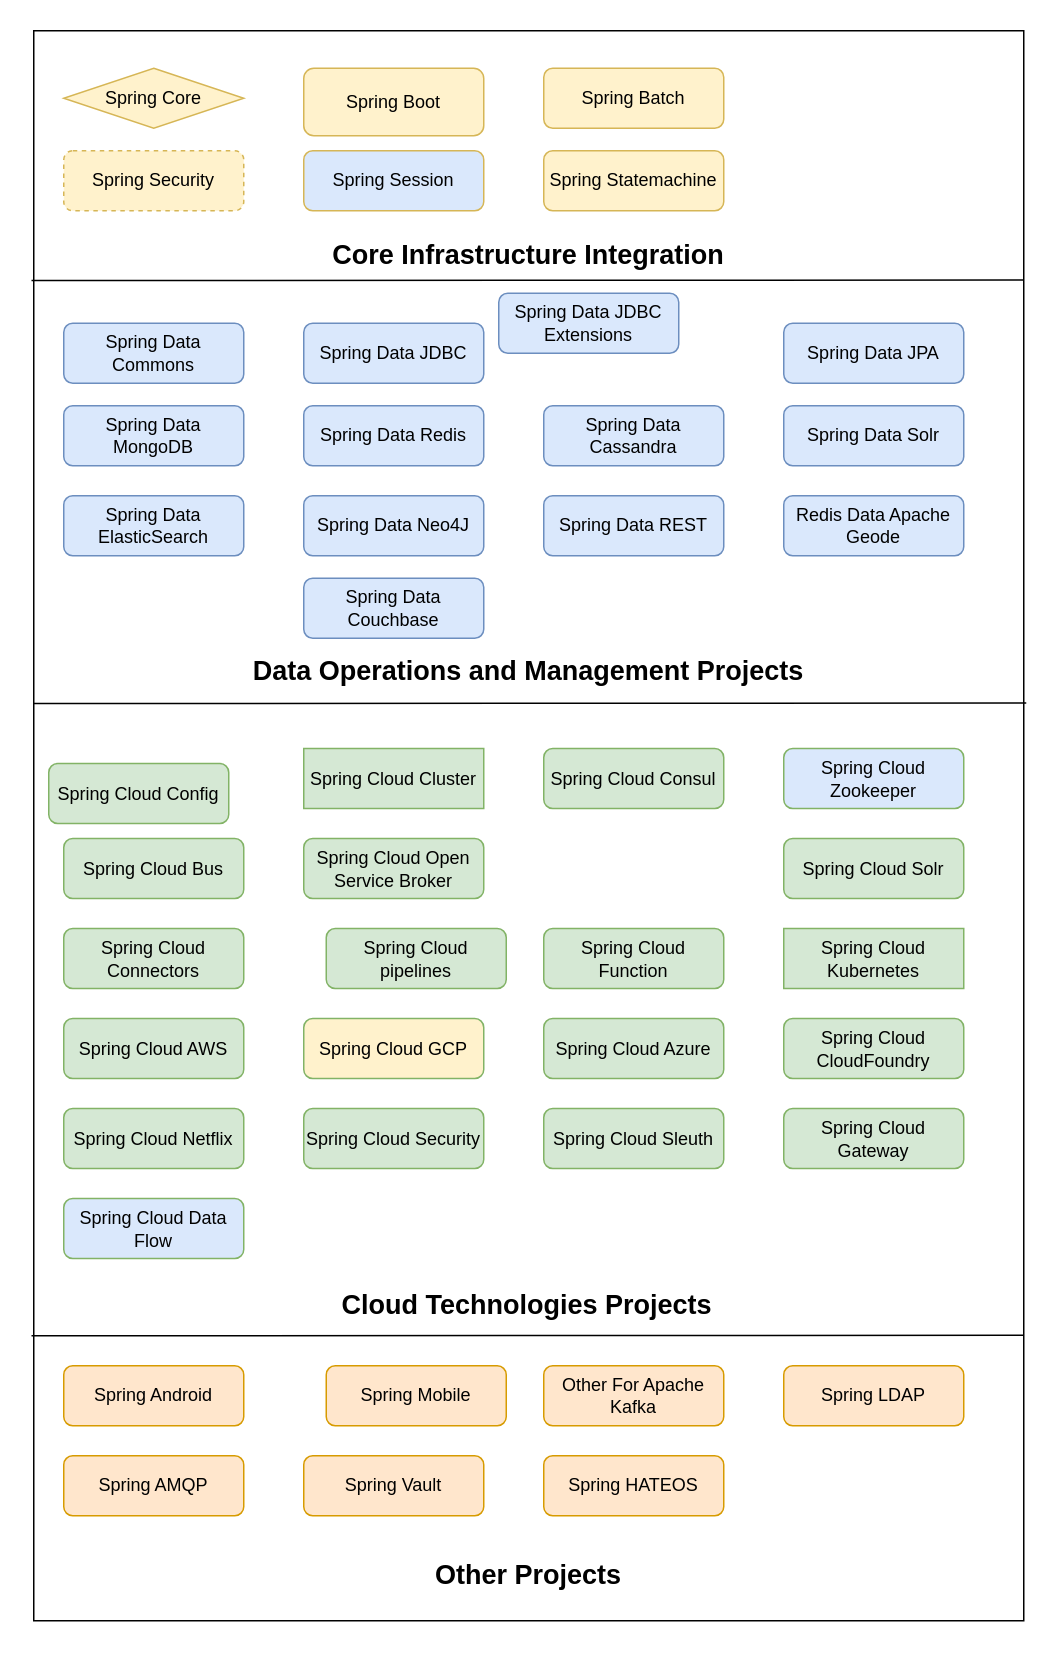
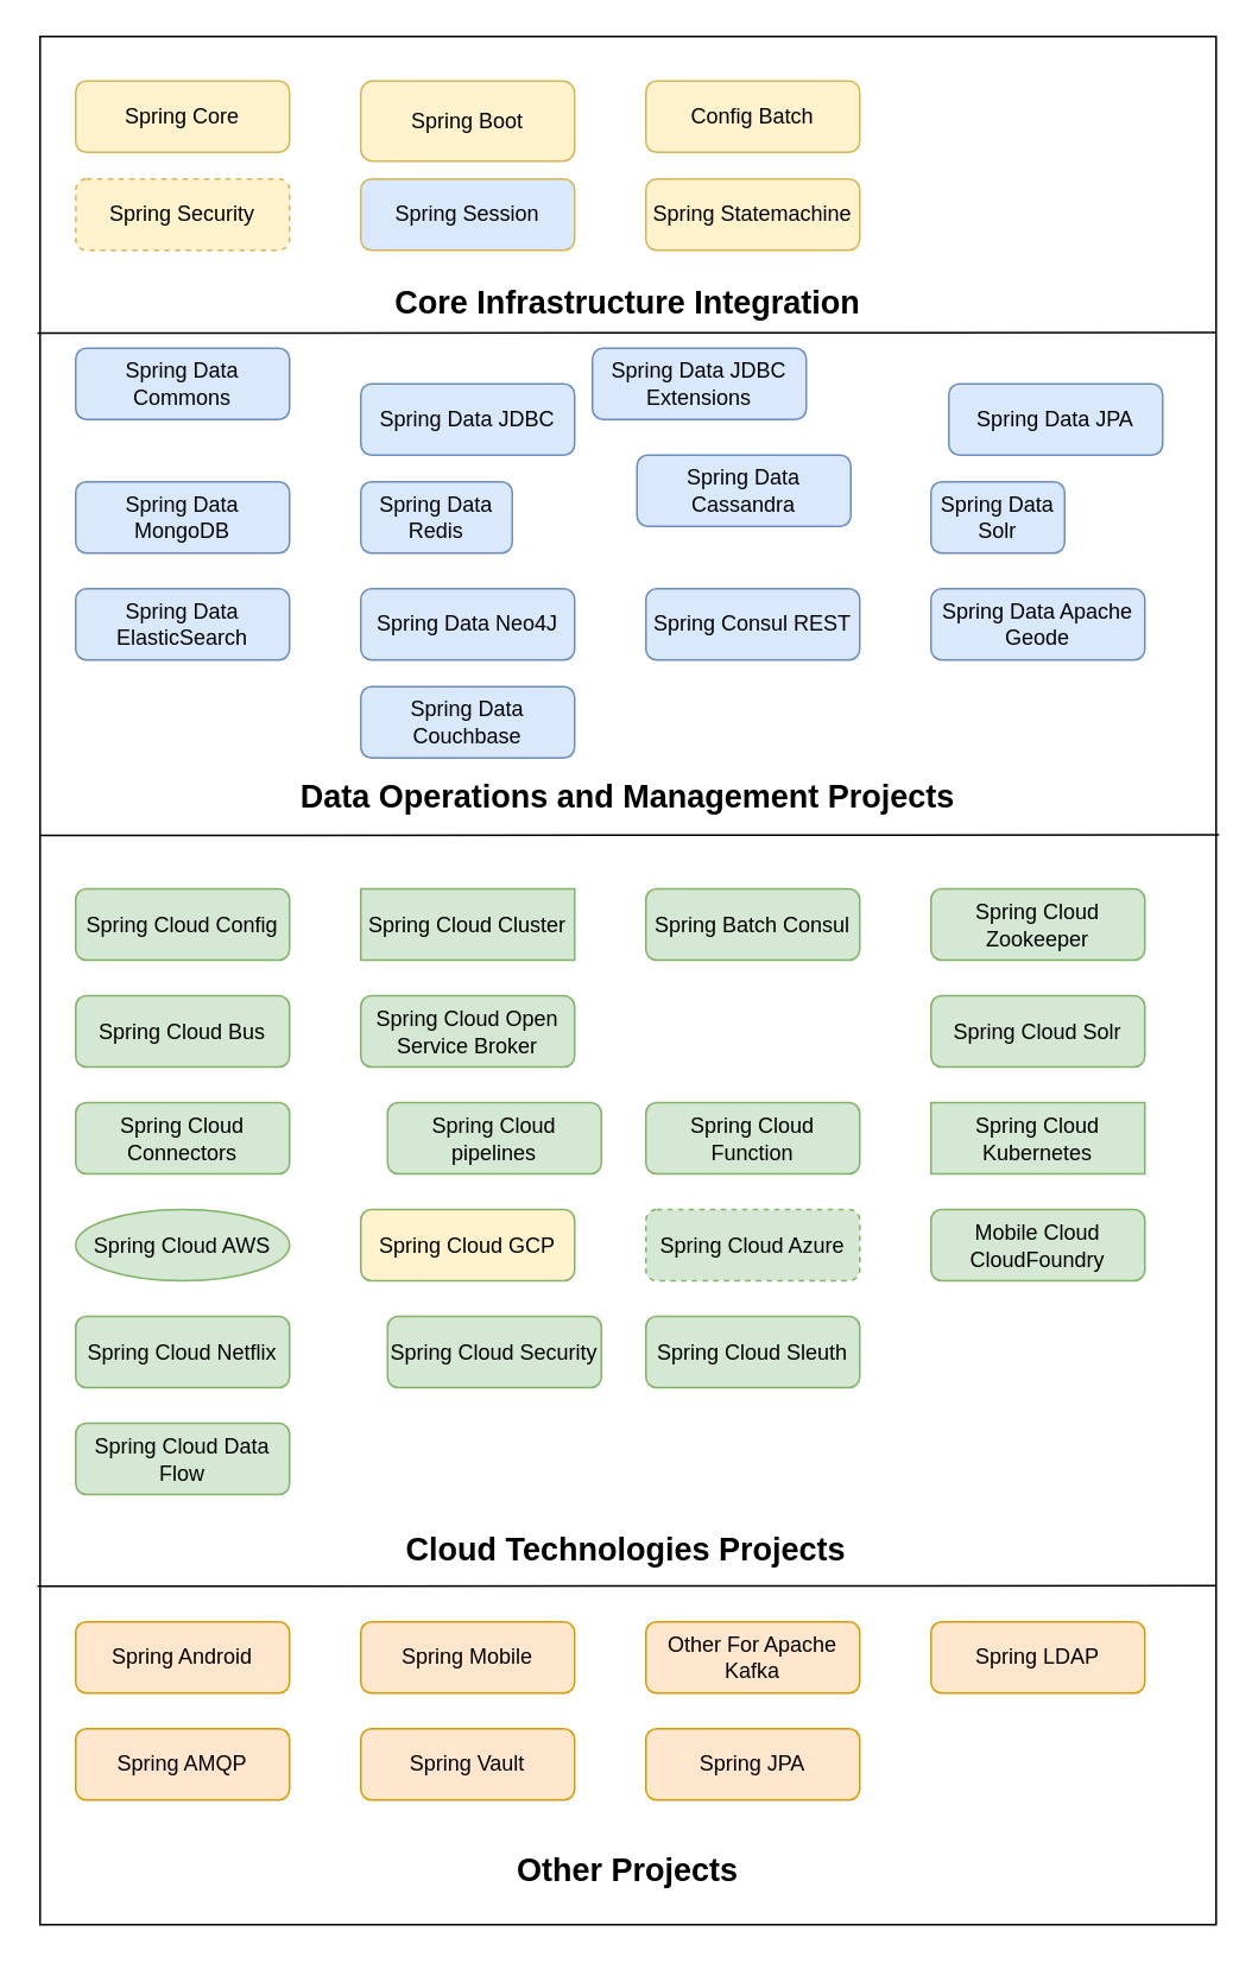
  <mxCell id="0" />
  <mxCell id="1" parent="0" />
  <mxCell id="2" value="" style="rounded=0;whiteSpace=wrap;html=1;fillColor=none;" vertex="1" parent="1"><mxGeometry x="22" y="20" width="660" height="1060" as="geometry" /></mxCell>
- <mxCell id="3" value="Spring Core&lt;br&gt;" style="rhombus;whiteSpace=wrap;html=1;fillColor=#fff2cc;strokeColor=#d6b656;" vertex="1" parent="1"><mxGeometry x="42" y="45" width="120" height="40" as="geometry" /></mxCell>
+ <mxCell id="3" value="Spring Core&lt;br&gt;" style="rounded=1;whiteSpace=wrap;html=1;fillColor=#fff2cc;strokeColor=#d6b656;" vertex="1" parent="1"><mxGeometry x="42" y="45" width="120" height="40" as="geometry" /></mxCell>
  <mxCell id="4" value="Spring Boot&lt;br&gt;" style="rounded=1;whiteSpace=wrap;html=1;fillColor=#fff2cc;strokeColor=#d6b656;" vertex="1" parent="1"><mxGeometry x="202" y="45" width="120" height="45" as="geometry" /></mxCell>
- <mxCell id="5" value="Spring Batch&lt;br&gt;" style="rounded=1;whiteSpace=wrap;html=1;fillColor=#fff2cc;strokeColor=#d6b656;" vertex="1" parent="1"><mxGeometry x="362" y="45" width="120" height="40" as="geometry" /></mxCell>
+ <mxCell id="5" value="Config Batch&lt;br&gt;" style="rounded=1;whiteSpace=wrap;html=1;fillColor=#fff2cc;strokeColor=#d6b656;" vertex="1" parent="1"><mxGeometry x="362" y="45" width="120" height="40" as="geometry" /></mxCell>
  <mxCell id="6" value="Spring Statemachine&lt;br&gt;" style="rounded=1;whiteSpace=wrap;html=1;fillColor=#fff2cc;strokeColor=#d6b656;" vertex="1" parent="1"><mxGeometry x="362" y="100" width="120" height="40" as="geometry" /></mxCell>
  <mxCell id="7" value="Spring Security&lt;br&gt;" style="rounded=1;whiteSpace=wrap;html=1;fillColor=#fff2cc;strokeColor=#d6b656;dashed=1;" vertex="1" parent="1"><mxGeometry x="42" y="100" width="120" height="40" as="geometry" /></mxCell>
  <mxCell id="8" value="Spring Session&lt;br&gt;" style="rounded=1;whiteSpace=wrap;html=1;fillColor=#dae8fc;strokeColor=#d6b656;" vertex="1" parent="1"><mxGeometry x="202" y="100" width="120" height="40" as="geometry" /></mxCell>
- <mxCell id="9" value="Spring Data Commons&lt;br&gt;" style="rounded=1;whiteSpace=wrap;html=1;fillColor=#dae8fc;strokeColor=#6c8ebf;" vertex="1" parent="1"><mxGeometry x="42" y="215" width="120" height="40" as="geometry" /></mxCell>
+ <mxCell id="9" value="Spring Data Commons&lt;br&gt;" style="rounded=1;whiteSpace=wrap;html=1;fillColor=#dae8fc;strokeColor=#6c8ebf;" vertex="1" parent="1"><mxGeometry x="42" y="195" width="120" height="40" as="geometry" /></mxCell>
  <mxCell id="10" value="Spring Data JDBC&lt;br&gt;" style="rounded=1;whiteSpace=wrap;html=1;fillColor=#dae8fc;strokeColor=#6c8ebf;" vertex="1" parent="1"><mxGeometry x="202" y="215" width="120" height="40" as="geometry" /></mxCell>
- <mxCell id="11" value="Spring Data Solr&lt;br&gt;" style="rounded=1;whiteSpace=wrap;html=1;fillColor=#dae8fc;strokeColor=#6c8ebf;" vertex="1" parent="1"><mxGeometry x="522" y="270" width="120" height="40" as="geometry" /></mxCell>
- <mxCell id="12" value="Spring Data JPA&lt;br&gt;" style="rounded=1;whiteSpace=wrap;html=1;fillColor=#dae8fc;strokeColor=#6c8ebf;" vertex="1" parent="1"><mxGeometry x="522" y="215" width="120" height="40" as="geometry" /></mxCell>
- <mxCell id="13" value="Spring Data Cassandra&lt;br&gt;" style="rounded=1;whiteSpace=wrap;html=1;fillColor=#dae8fc;strokeColor=#6c8ebf;" vertex="1" parent="1"><mxGeometry x="362" y="270" width="120" height="40" as="geometry" /></mxCell>
+ <mxCell id="11" value="Spring Data Solr&lt;br&gt;" style="rounded=1;whiteSpace=wrap;html=1;fillColor=#dae8fc;strokeColor=#6c8ebf;" vertex="1" parent="1"><mxGeometry x="522" y="270" width="75" height="40" as="geometry" /></mxCell>
+ <mxCell id="12" value="Spring Data JPA&lt;br&gt;" style="rounded=1;whiteSpace=wrap;html=1;fillColor=#dae8fc;strokeColor=#6c8ebf;" vertex="1" parent="1"><mxGeometry x="532" y="215" width="120" height="40" as="geometry" /></mxCell>
+ <mxCell id="13" value="Spring Data Cassandra&lt;br&gt;" style="rounded=1;whiteSpace=wrap;html=1;fillColor=#dae8fc;strokeColor=#6c8ebf;" vertex="1" parent="1"><mxGeometry x="357" y="255" width="120" height="40" as="geometry" /></mxCell>
  <mxCell id="14" value="Spring Data MongoDB&lt;br&gt;" style="rounded=1;whiteSpace=wrap;html=1;fillColor=#dae8fc;strokeColor=#6c8ebf;" vertex="1" parent="1"><mxGeometry x="42" y="270" width="120" height="40" as="geometry" /></mxCell>
- <mxCell id="15" value="Spring Data Redis&lt;br&gt;" style="rounded=1;whiteSpace=wrap;html=1;fillColor=#dae8fc;strokeColor=#6c8ebf;" vertex="1" parent="1"><mxGeometry x="202" y="270" width="120" height="40" as="geometry" /></mxCell>
+ <mxCell id="15" value="Spring Data Redis&lt;br&gt;" style="rounded=1;whiteSpace=wrap;html=1;fillColor=#dae8fc;strokeColor=#6c8ebf;" vertex="1" parent="1"><mxGeometry x="202" y="270" width="85" height="40" as="geometry" /></mxCell>
  <mxCell id="16" value="Spring Data JDBC Extensions&lt;br&gt;" style="rounded=1;whiteSpace=wrap;html=1;fillColor=#dae8fc;strokeColor=#6c8ebf;" vertex="1" parent="1"><mxGeometry x="332" y="195" width="120" height="40" as="geometry" /></mxCell>
- <mxCell id="17" value="Redis Data Apache Geode&lt;br&gt;" style="rounded=1;whiteSpace=wrap;html=1;fillColor=#dae8fc;strokeColor=#6c8ebf;" vertex="1" parent="1"><mxGeometry x="522" y="330" width="120" height="40" as="geometry" /></mxCell>
- <mxCell id="18" value="Spring Data REST&lt;br&gt;" style="rounded=1;whiteSpace=wrap;html=1;fillColor=#dae8fc;strokeColor=#6c8ebf;" vertex="1" parent="1"><mxGeometry x="362" y="330" width="120" height="40" as="geometry" /></mxCell>
+ <mxCell id="17" value="Spring Data Apache Geode&lt;br&gt;" style="rounded=1;whiteSpace=wrap;html=1;fillColor=#dae8fc;strokeColor=#6c8ebf;" vertex="1" parent="1"><mxGeometry x="522" y="330" width="120" height="40" as="geometry" /></mxCell>
+ <mxCell id="18" value="Spring Consul REST&lt;br&gt;" style="rounded=1;whiteSpace=wrap;html=1;fillColor=#dae8fc;strokeColor=#6c8ebf;" vertex="1" parent="1"><mxGeometry x="362" y="330" width="120" height="40" as="geometry" /></mxCell>
  <mxCell id="19" value="Spring Data ElasticSearch&lt;br&gt;" style="rounded=1;whiteSpace=wrap;html=1;fillColor=#dae8fc;strokeColor=#6c8ebf;" vertex="1" parent="1"><mxGeometry x="42" y="330" width="120" height="40" as="geometry" /></mxCell>
  <mxCell id="20" value="Spring Data Neo4J&lt;br&gt;" style="rounded=1;whiteSpace=wrap;html=1;fillColor=#dae8fc;strokeColor=#6c8ebf;" vertex="1" parent="1"><mxGeometry x="202" y="330" width="120" height="40" as="geometry" /></mxCell>
  <mxCell id="21" value="Spring Data Couchbase&lt;br&gt;" style="rounded=1;whiteSpace=wrap;html=1;fillColor=#dae8fc;strokeColor=#6c8ebf;" vertex="1" parent="1"><mxGeometry x="202" y="385" width="120" height="40" as="geometry" /></mxCell>
- <mxCell id="22" value="Spring Cloud Config&lt;br&gt;" style="rounded=1;whiteSpace=wrap;html=1;fillColor=#d5e8d4;strokeColor=#82b366;" vertex="1" parent="1"><mxGeometry x="32" y="508.5" width="120" height="40" as="geometry" /></mxCell>
+ <mxCell id="22" value="Spring Cloud Config&lt;br&gt;" style="rounded=1;whiteSpace=wrap;html=1;fillColor=#d5e8d4;strokeColor=#82b366;" vertex="1" parent="1"><mxGeometry x="42" y="498.5" width="120" height="40" as="geometry" /></mxCell>
  <mxCell id="23" value="Spring Cloud Cluster&lt;br&gt;" style="whiteSpace=wrap;html=1;fillColor=#d5e8d4;strokeColor=#82b366;rounded=0;" vertex="1" parent="1"><mxGeometry x="202" y="498.5" width="120" height="40" as="geometry" /></mxCell>
- <mxCell id="24" value="Spring Cloud Zookeeper&lt;br&gt;" style="rounded=1;whiteSpace=wrap;html=1;fillColor=#dae8fc;strokeColor=#82b366;" vertex="1" parent="1"><mxGeometry x="522" y="498.5" width="120" height="40" as="geometry" /></mxCell>
- <mxCell id="25" value="Spring Cloud Consul&lt;br&gt;" style="rounded=1;whiteSpace=wrap;html=1;fillColor=#d5e8d4;strokeColor=#82b366;" vertex="1" parent="1"><mxGeometry x="362" y="498.5" width="120" height="40" as="geometry" /></mxCell>
+ <mxCell id="24" value="Spring Cloud Zookeeper&lt;br&gt;" style="rounded=1;whiteSpace=wrap;html=1;fillColor=#d5e8d4;strokeColor=#82b366;" vertex="1" parent="1"><mxGeometry x="522" y="498.5" width="120" height="40" as="geometry" /></mxCell>
+ <mxCell id="25" value="Spring Batch Consul&lt;br&gt;" style="rounded=1;whiteSpace=wrap;html=1;fillColor=#d5e8d4;strokeColor=#82b366;" vertex="1" parent="1"><mxGeometry x="362" y="498.5" width="120" height="40" as="geometry" /></mxCell>
  <mxCell id="26" value="Spring Cloud Bus&lt;br&gt;" style="rounded=1;whiteSpace=wrap;html=1;fillColor=#d5e8d4;strokeColor=#82b366;" vertex="1" parent="1"><mxGeometry x="42" y="558.5" width="120" height="40" as="geometry" /></mxCell>
  <mxCell id="27" value="Spring Cloud Open Service Broker&lt;br&gt;" style="rounded=1;whiteSpace=wrap;html=1;fillColor=#d5e8d4;strokeColor=#82b366;" vertex="1" parent="1"><mxGeometry x="202" y="558.5" width="120" height="40" as="geometry" /></mxCell>
  <mxCell id="28" value="Spring Cloud Solr&lt;br&gt;" style="rounded=1;whiteSpace=wrap;html=1;fillColor=#d5e8d4;strokeColor=#82b366;" vertex="1" parent="1"><mxGeometry x="522" y="558.5" width="120" height="40" as="geometry" /></mxCell>
  <mxCell id="29" value="Spring Cloud Connectors&lt;br&gt;" style="rounded=1;whiteSpace=wrap;html=1;fillColor=#d5e8d4;strokeColor=#82b366;" vertex="1" parent="1"><mxGeometry x="42" y="618.5" width="120" height="40" as="geometry" /></mxCell>
  <mxCell id="30" value="Spring Cloud pipelines&lt;br&gt;" style="rounded=1;whiteSpace=wrap;html=1;fillColor=#d5e8d4;strokeColor=#82b366;" vertex="1" parent="1"><mxGeometry x="217" y="618.5" width="120" height="40" as="geometry" /></mxCell>
  <mxCell id="31" value="Spring Cloud Kubernetes&lt;br&gt;" style="whiteSpace=wrap;html=1;fillColor=#d5e8d4;strokeColor=#82b366;rounded=0;" vertex="1" parent="1"><mxGeometry x="522" y="618.5" width="120" height="40" as="geometry" /></mxCell>
  <mxCell id="32" value="Spring Cloud Function&lt;br&gt;" style="rounded=1;whiteSpace=wrap;html=1;fillColor=#d5e8d4;strokeColor=#82b366;" vertex="1" parent="1"><mxGeometry x="362" y="618.5" width="120" height="40" as="geometry" /></mxCell>
- <mxCell id="33" value="Spring Cloud AWS&lt;br&gt;" style="rounded=1;whiteSpace=wrap;html=1;fillColor=#d5e8d4;strokeColor=#82b366;" vertex="1" parent="1"><mxGeometry x="42" y="678.5" width="120" height="40" as="geometry" /></mxCell>
+ <mxCell id="33" value="Spring Cloud AWS&lt;br&gt;" style="ellipse;whiteSpace=wrap;html=1;fillColor=#d5e8d4;strokeColor=#82b366;" vertex="1" parent="1"><mxGeometry x="42" y="678.5" width="120" height="40" as="geometry" /></mxCell>
  <mxCell id="34" value="Spring Cloud GCP&lt;br&gt;" style="rounded=1;whiteSpace=wrap;html=1;fillColor=#fff2cc;strokeColor=#82b366;" vertex="1" parent="1"><mxGeometry x="202" y="678.5" width="120" height="40" as="geometry" /></mxCell>
- <mxCell id="35" value="Spring Cloud CloudFoundry&lt;br&gt;" style="rounded=1;whiteSpace=wrap;html=1;fillColor=#d5e8d4;strokeColor=#82b366;" vertex="1" parent="1"><mxGeometry x="522" y="678.5" width="120" height="40" as="geometry" /></mxCell>
- <mxCell id="36" value="Spring Cloud Azure&lt;br&gt;" style="rounded=1;whiteSpace=wrap;html=1;fillColor=#d5e8d4;strokeColor=#82b366;" vertex="1" parent="1"><mxGeometry x="362" y="678.5" width="120" height="40" as="geometry" /></mxCell>
+ <mxCell id="35" value="Mobile Cloud CloudFoundry&lt;br&gt;" style="rounded=1;whiteSpace=wrap;html=1;fillColor=#d5e8d4;strokeColor=#82b366;" vertex="1" parent="1"><mxGeometry x="522" y="678.5" width="120" height="40" as="geometry" /></mxCell>
+ <mxCell id="36" value="Spring Cloud Azure&lt;br&gt;" style="rounded=1;whiteSpace=wrap;html=1;fillColor=#d5e8d4;strokeColor=#82b366;dashed=1;" vertex="1" parent="1"><mxGeometry x="362" y="678.5" width="120" height="40" as="geometry" /></mxCell>
  <mxCell id="37" value="Spring Cloud Netflix&lt;br&gt;" style="rounded=1;whiteSpace=wrap;html=1;fillColor=#d5e8d4;strokeColor=#82b366;" vertex="1" parent="1"><mxGeometry x="42" y="738.5" width="120" height="40" as="geometry" /></mxCell>
- <mxCell id="38" value="Spring Cloud Security&lt;br&gt;" style="rounded=1;whiteSpace=wrap;html=1;fillColor=#d5e8d4;strokeColor=#82b366;" vertex="1" parent="1"><mxGeometry x="202" y="738.5" width="120" height="40" as="geometry" /></mxCell>
- <mxCell id="39" value="Spring Cloud Gateway&lt;br&gt;" style="rounded=1;whiteSpace=wrap;html=1;fillColor=#d5e8d4;strokeColor=#82b366;" vertex="1" parent="1"><mxGeometry x="522" y="738.5" width="120" height="40" as="geometry" /></mxCell>
+ <mxCell id="38" value="Spring Cloud Security&lt;br&gt;" style="rounded=1;whiteSpace=wrap;html=1;fillColor=#d5e8d4;strokeColor=#82b366;" vertex="1" parent="1"><mxGeometry x="217" y="738.5" width="120" height="40" as="geometry" /></mxCell>
  <mxCell id="40" value="Spring Cloud Sleuth&lt;br&gt;" style="rounded=1;whiteSpace=wrap;html=1;fillColor=#d5e8d4;strokeColor=#82b366;" vertex="1" parent="1"><mxGeometry x="362" y="738.5" width="120" height="40" as="geometry" /></mxCell>
- <mxCell id="41" value="Spring Cloud Data Flow&lt;br&gt;" style="rounded=1;whiteSpace=wrap;html=1;fillColor=#dae8fc;strokeColor=#82b366;" vertex="1" parent="1"><mxGeometry x="42" y="798.5" width="120" height="40" as="geometry" /></mxCell>
+ <mxCell id="41" value="Spring Cloud Data Flow&lt;br&gt;" style="rounded=1;whiteSpace=wrap;html=1;fillColor=#d5e8d4;strokeColor=#82b366;" vertex="1" parent="1"><mxGeometry x="42" y="798.5" width="120" height="40" as="geometry" /></mxCell>
  <mxCell id="42" value="Spring Android&lt;br&gt;" style="rounded=1;whiteSpace=wrap;html=1;fillColor=#ffe6cc;strokeColor=#d79b00;" vertex="1" parent="1"><mxGeometry x="42" y="910" width="120" height="40" as="geometry" /></mxCell>
- <mxCell id="43" value="Spring Mobile&lt;br&gt;" style="rounded=1;whiteSpace=wrap;html=1;fillColor=#ffe6cc;strokeColor=#d79b00;" vertex="1" parent="1"><mxGeometry x="217" y="910" width="120" height="40" as="geometry" /></mxCell>
+ <mxCell id="43" value="Spring Mobile&lt;br&gt;" style="rounded=1;whiteSpace=wrap;html=1;fillColor=#ffe6cc;strokeColor=#d79b00;" vertex="1" parent="1"><mxGeometry x="202" y="910" width="120" height="40" as="geometry" /></mxCell>
  <mxCell id="44" value="Spring LDAP&lt;br&gt;" style="rounded=1;whiteSpace=wrap;html=1;fillColor=#ffe6cc;strokeColor=#d79b00;" vertex="1" parent="1"><mxGeometry x="522" y="910" width="120" height="40" as="geometry" /></mxCell>
  <mxCell id="45" value="Other For Apache Kafka&lt;br&gt;" style="rounded=1;whiteSpace=wrap;html=1;fillColor=#ffe6cc;strokeColor=#d79b00;" vertex="1" parent="1"><mxGeometry x="362" y="910" width="120" height="40" as="geometry" /></mxCell>
  <mxCell id="46" value="Spring AMQP&lt;br&gt;" style="rounded=1;whiteSpace=wrap;html=1;fillColor=#ffe6cc;strokeColor=#d79b00;" vertex="1" parent="1"><mxGeometry x="42" y="970" width="120" height="40" as="geometry" /></mxCell>
  <mxCell id="47" value="Spring Vault&lt;br&gt;" style="rounded=1;whiteSpace=wrap;html=1;fillColor=#ffe6cc;strokeColor=#d79b00;" vertex="1" parent="1"><mxGeometry x="202" y="970" width="120" height="40" as="geometry" /></mxCell>
- <mxCell id="48" value="Spring HATEOS&lt;br&gt;" style="rounded=1;whiteSpace=wrap;html=1;fillColor=#ffe6cc;strokeColor=#d79b00;" vertex="1" parent="1"><mxGeometry x="362" y="970" width="120" height="40" as="geometry" /></mxCell>
+ <mxCell id="48" value="Spring JPA&lt;br&gt;" style="rounded=1;whiteSpace=wrap;html=1;fillColor=#ffe6cc;strokeColor=#d79b00;" vertex="1" parent="1"><mxGeometry x="362" y="970" width="120" height="40" as="geometry" /></mxCell>
  <mxCell id="49" value="" style="endArrow=none;html=1;entryX=1.003;entryY=0.802;entryDx=0;entryDy=0;entryPerimeter=0;" edge="1" parent="1"><mxGeometry width="50" height="50" relative="1" as="geometry"><mxPoint x="20.5" y="890" as="sourcePoint" /><mxPoint x="682.167" y="889.667" as="targetPoint" /></mxGeometry></mxCell>
  <mxCell id="50" value="" style="endArrow=none;html=1;entryX=1.003;entryY=0.833;entryDx=0;entryDy=0;entryPerimeter=0;" edge="1" parent="1"><mxGeometry width="50" height="50" relative="1" as="geometry"><mxPoint x="22" y="468.5" as="sourcePoint" /><mxPoint x="683.667" y="468.167" as="targetPoint" /></mxGeometry></mxCell>
  <mxCell id="51" value="" style="endArrow=none;html=1;entryX=1.003;entryY=0.833;entryDx=0;entryDy=0;entryPerimeter=0;" edge="1" parent="1"><mxGeometry width="50" height="50" relative="1" as="geometry"><mxPoint x="20.5" y="186.5" as="sourcePoint" /><mxPoint x="682.167" y="186.167" as="targetPoint" /></mxGeometry></mxCell>
  <mxCell id="52" value="&lt;b&gt;&lt;font style=&quot;font-size: 18px&quot;&gt;Core Infrastructure Integration&lt;/font&gt;&lt;/b&gt;" style="text;html=1;strokeColor=none;fillColor=none;align=center;verticalAlign=middle;whiteSpace=wrap;rounded=0;" vertex="1" parent="1"><mxGeometry x="22" y="160" width="660" height="20" as="geometry" /></mxCell>
  <mxCell id="53" value="&lt;b&gt;&lt;font style=&quot;font-size: 18px&quot;&gt;Data Operations and Management Projects&lt;/font&gt;&lt;/b&gt;" style="text;html=1;strokeColor=none;fillColor=none;align=center;verticalAlign=middle;whiteSpace=wrap;rounded=0;" vertex="1" parent="1"><mxGeometry x="22" y="436.5" width="660" height="20" as="geometry" /></mxCell>
  <mxCell id="54" value="&lt;b&gt;&lt;font style=&quot;font-size: 18px&quot;&gt;Cloud Technologies Projects&lt;/font&gt;&lt;/b&gt;" style="text;html=1;strokeColor=none;fillColor=none;align=center;verticalAlign=middle;whiteSpace=wrap;rounded=0;" vertex="1" parent="1"><mxGeometry x="20.5" y="860" width="660" height="20" as="geometry" /></mxCell>
  <mxCell id="55" value="&lt;b&gt;&lt;font style=&quot;font-size: 18px&quot;&gt;Other Projects&lt;/font&gt;&lt;/b&gt;" style="text;html=1;strokeColor=none;fillColor=none;align=center;verticalAlign=middle;whiteSpace=wrap;rounded=0;" vertex="1" parent="1"><mxGeometry x="22" y="1040" width="660" height="20" as="geometry" /></mxCell>
